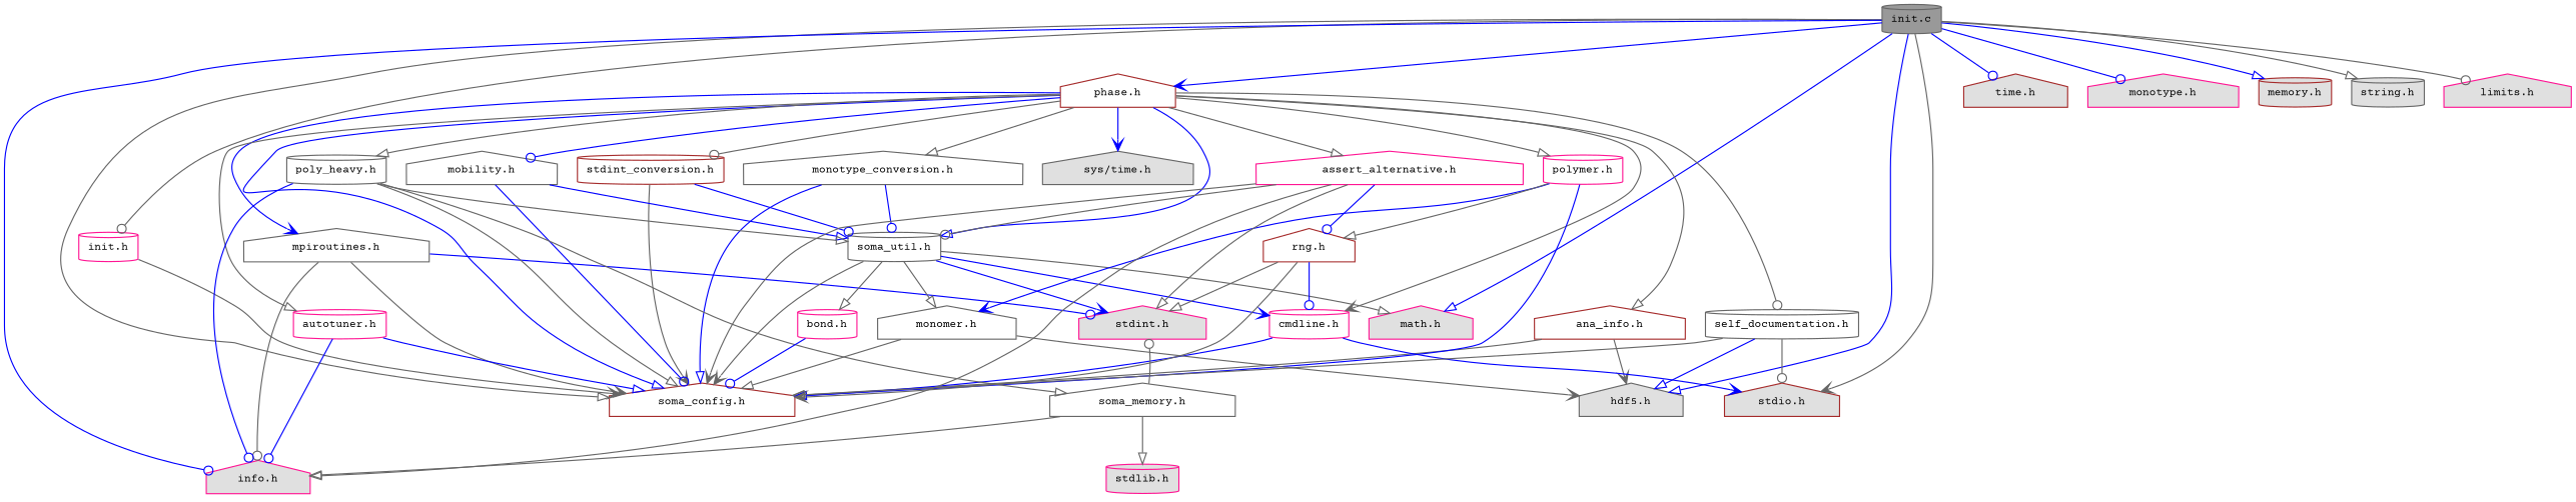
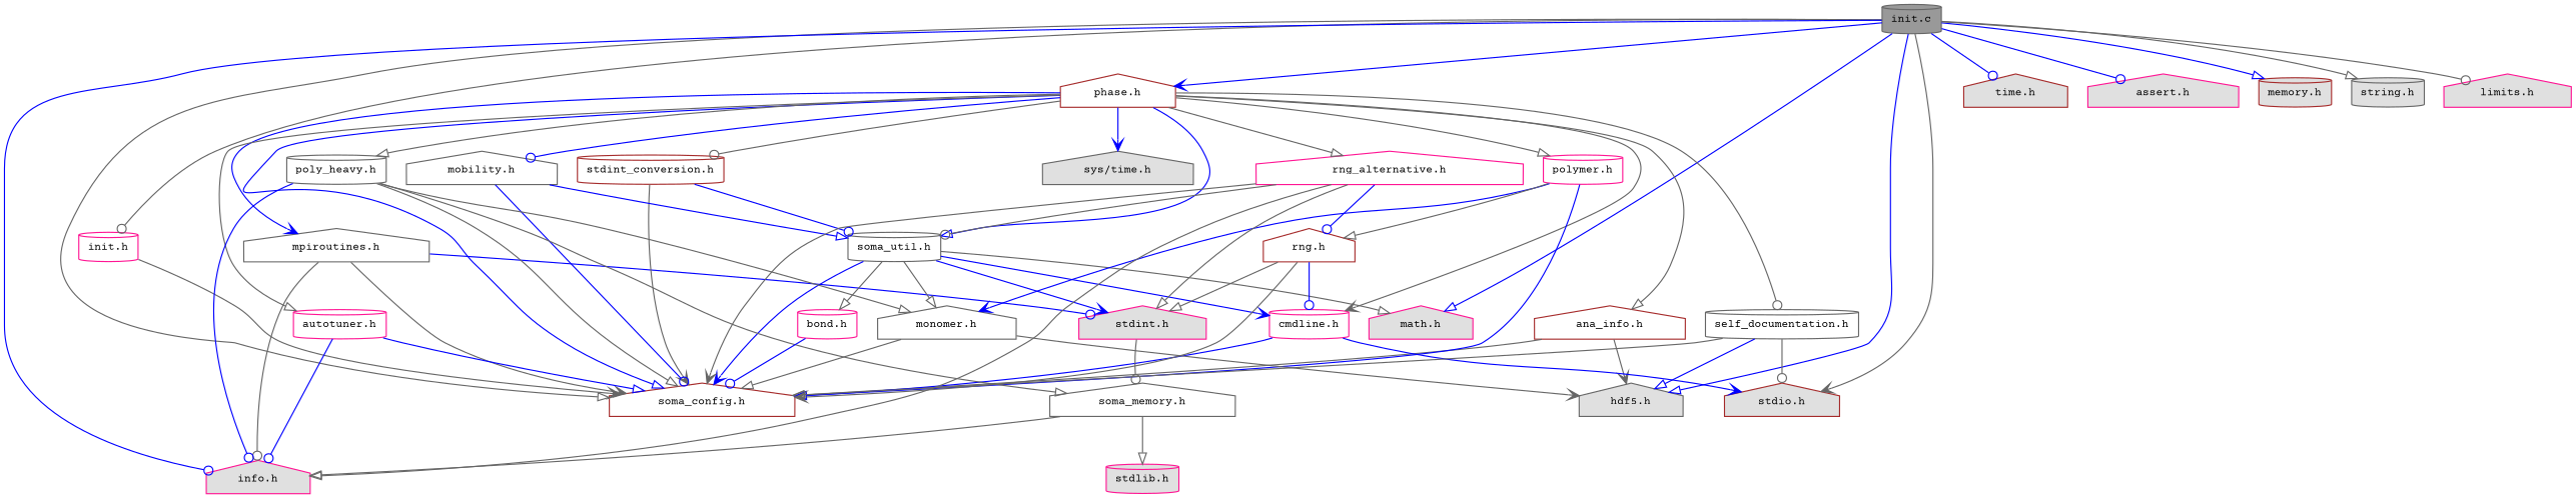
  digraph {
    fontname="Courier Prime"
    node [color=gray40 fillcolor=white fontname="Courier Prime" fontsize=10 shape=house style=filled]
    edge [arrowhead=onormal color=gray40 fontname="Courier Prime" fontsize=10 labelfontname=Helvetica labelfontsize=10 style=solid]
    n1 [fillcolor=grey60 fontcolor=black height=0.2 label="init.c" shape=cylinder width=0.4]
    n2 [color=deeppink height=0.2 label="init.h" shape=cylinder width=0.4]
    n3 [color=brown height=0.2 label="soma_config.h" width=0.4]
    n4 [color=deeppink fillcolor="#E0E0E0" height=0.2 label="math.h" width=0.4]
    n5 [color=brown fillcolor="#E0E0E0" height=0.2 label="time.h" width=0.4]
-   n6 [color=deeppink fillcolor="#E0E0E0" height=0.2 label="monotype.h" width=0.4]
+   n6 [color=deeppink fillcolor="#E0E0E0" height=0.2 label="assert.h" width=0.4]
    n7 [color=brown fillcolor="#E0E0E0" height=0.2 label="memory.h" shape=cylinder width=0.4]
    n8 [fillcolor="#E0E0E0" height=0.2 label="string.h" shape=cylinder width=0.4]
    n9 [color=deeppink fillcolor="#E0E0E0" height=0.2 label="limits.h" width=0.4]
    n10 [color=deeppink fillcolor="#E0E0E0" height=0.2 label="info.h" width=0.4]
    n11 [color=brown fillcolor="#E0E0E0" height=0.2 label="stdio.h" width=0.4]
    n12 [fillcolor="#E0E0E0" height=0.2 label="hdf5.h" width=0.4]
    n13 [color=brown height=0.2 label="phase.h" width=0.4]
    n14 [height=0.2 label="mpiroutines.h" width=0.4]
    n15 [color=brown height=0.2 label="ana_info.h" width=0.4]
    n16 [color=deeppink height=0.2 label="cmdline.h" shape=cylinder width=0.4]
    n17 [height=0.2 label="soma_util.h" shape=cylinder width=0.4]
    n18 [color=deeppink height=0.2 label="autotuner.h" shape=cylinder width=0.4]
    n19 [color=deeppink height=0.2 label="polymer.h" shape=cylinder width=0.4]
    n20 [color=brown height=0.2 label="stdint_conversion.h" shape=cylinder width=0.4]
-   n21 [height=0.2 label="monotype_conversion.h" width=0.4]
    n22 [height=0.2 label="mobility.h" width=0.4]
    n23 [height=0.2 label="self_documentation.h" shape=cylinder width=0.4]
    n24 [height=0.2 label="poly_heavy.h" shape=cylinder width=0.4]
-   n25 [color=deeppink height=0.2 label="assert_alternative.h" width=0.4]
+   n25 [color=deeppink height=0.2 label="rng_alternative.h" width=0.4]
    n26 [fillcolor="#E0E0E0" height=0.2 label="sys/time.h" width=0.4]
    n27 [color=deeppink fillcolor="#E0E0E0" height=0.2 label="stdint.h" width=0.4]
    n28 [color=deeppink height=0.2 label="bond.h" shape=cylinder width=0.4]
    n29 [height=0.2 label="monomer.h" width=0.4]
    n30 [color=brown height=0.2 label="rng.h" width=0.4]
    n31 [height=0.2 label="soma_memory.h" width=0.4]
    n32 [color=deeppink fillcolor="#E0E0E0" height=0.2 label="stdlib.h" shape=cylinder width=0.4]
    n1 -> n2 [arrowhead=odot]
    n1 -> n3
    n1 -> n4 [color=blue]
    n1 -> n5 [arrowhead=odot color=blue]
    n1 -> n6 [arrowhead=odot color=blue]
    n1 -> n7 [color=blue]
    n1 -> n8
    n1 -> n9 [arrowhead=odot]
    n1 -> n10 [arrowhead=odot color=blue]
    n1 -> n11 [arrowhead=vee]
    n1 -> n12 [color=blue]
    n1 -> n13 [arrowhead=vee color=blue]
    n2 -> n3 [arrowhead=vee]
    n13 -> n3 [color=blue]
    n13 -> n14 [arrowhead=vee color=blue]
    n13 -> n15
    n13 -> n16 [arrowhead=vee]
    n13 -> n17 [color=blue]
    n13 -> n18
    n13 -> n19
    n13 -> n20 [arrowhead=odot]
-   n13 -> n21
    n13 -> n22 [arrowhead=odot color=blue]
    n13 -> n23 [arrowhead=odot]
    n13 -> n24
    n13 -> n25
    n13 -> n26 [arrowhead=vee color=blue]
    n14 -> n3 [arrowhead=vee]
    n14 -> n10 [arrowhead=odot]
    n14 -> n27 [arrowhead=odot color=blue]
    n15 -> n3
    n15 -> n12 [arrowhead=vee]
    n16 -> n3 [color=blue]
    n16 -> n11 [arrowhead=vee color=blue]
-   n17 -> n3 [arrowhead=vee]
+   n17 -> n3 [arrowhead=vee color=blue]
    n17 -> n4
    n17 -> n16 [arrowhead=vee color=blue]
    n17 -> n27 [arrowhead=vee color=blue]
    n17 -> n28
    n17 -> n29
    n18 -> n3 [color=blue]
    n18 -> n10 [arrowhead=odot color=blue]
    n19 -> n3 [color=blue]
    n19 -> n29 [arrowhead=vee color=blue]
    n19 -> n30
    n20 -> n3 [arrowhead=vee]
    n20 -> n17 [arrowhead=odot color=blue]
-   n21 -> n3 [color=blue]
-   n21 -> n17 [arrowhead=odot color=blue]
    n22 -> n3 [arrowhead=odot color=blue]
    n22 -> n17 [color=blue]
    n23 -> n3
    n23 -> n11 [arrowhead=odot]
    n23 -> n12 [color=blue]
    n24 -> n3
    n24 -> n10 [arrowhead=odot color=blue]
-   n24 -> n17
+   n24 -> n29
    n24 -> n31
    n25 -> n3 [arrowhead=vee]
    n25 -> n10
    n25 -> n17 [arrowhead=odot]
    n25 -> n27
    n25 -> n30 [arrowhead=odot color=blue]
    n28 -> n3 [arrowhead=odot color=blue]
    n29 -> n3
    n29 -> n12 [arrowhead=vee]
    n30 -> n3 [arrowhead=vee]
    n30 -> n16 [arrowhead=odot color=blue]
    n30 -> n27
    n31 -> n10
-   n31 -> n27 [arrowhead=odot]
+   n27 -> n31 [arrowhead=odot]
    n31 -> n32
  }
